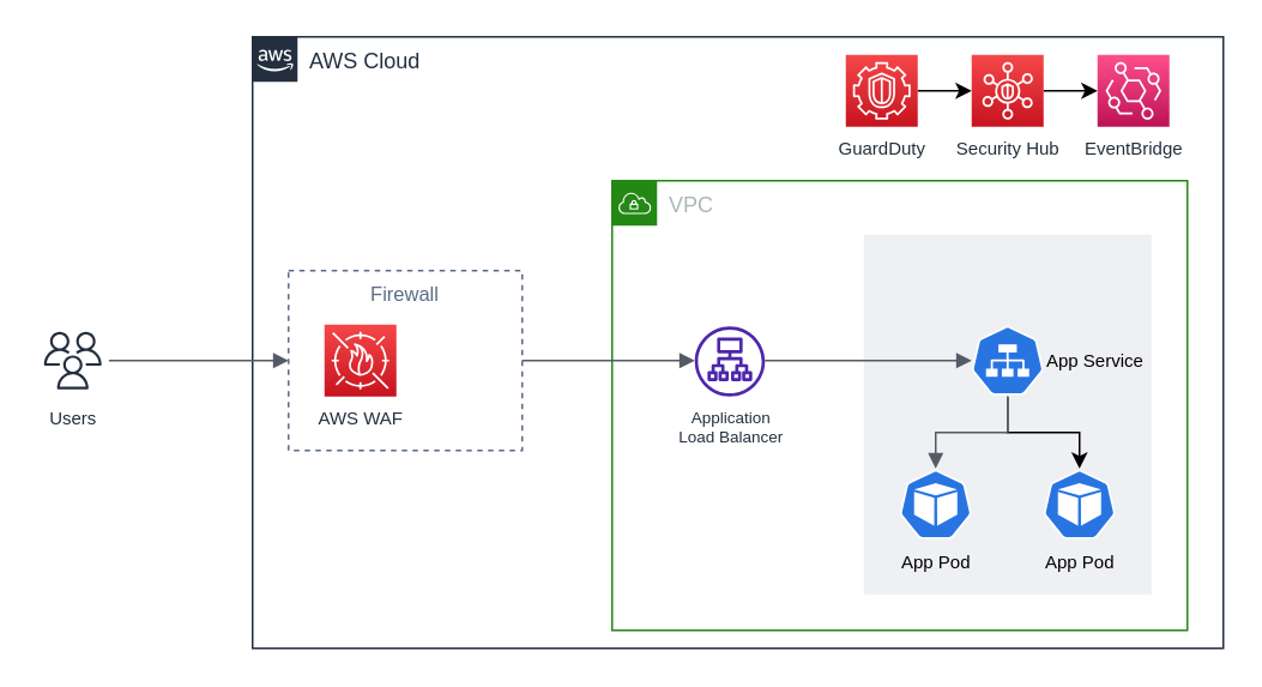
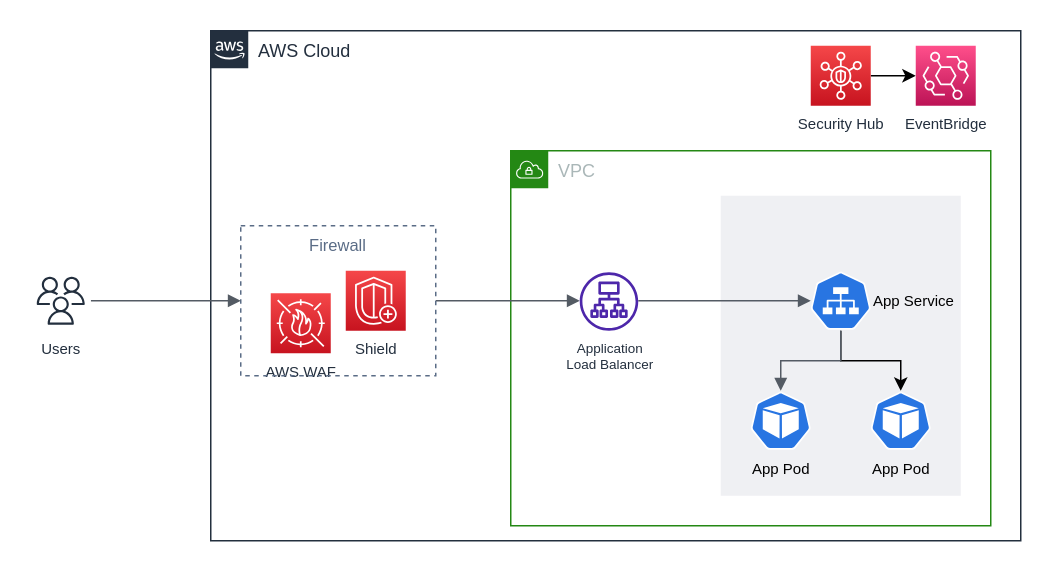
  <mxCell id="0" />
  <mxCell id="1" parent="0" />
  <mxCell id="2" value="AWS Cloud" style="points=[[0,0],[0.25,0],[0.5,0],[0.75,0],[1,0],[1,0.25],[1,0.5],[1,0.75],[1,1],[0.75,1],[0.5,1],[0.25,1],[0,1],[0,0.75],[0,0.5],[0,0.25]];outlineConnect=0;gradientColor=none;html=1;whiteSpace=wrap;fontSize=12;fontStyle=0;container=1;pointerEvents=0;collapsible=0;recursiveResize=0;shape=mxgraph.aws4.group;grIcon=mxgraph.aws4.group_aws_cloud_alt;strokeColor=#232F3E;fillColor=none;verticalAlign=top;align=left;spacingLeft=30;fontColor=#232F3E;dashed=0;" parent="1" vertex="1"><mxGeometry x="140" y="20" width="540" height="340" as="geometry" /></mxCell>
- <mxCell id="3" value="AWS WAF" style="sketch=0;points=[[0,0,0],[0.25,0,0],[0.5,0,0],[0.75,0,0],[1,0,0],[0,1,0],[0.25,1,0],[0.5,1,0],[0.75,1,0],[1,1,0],[0,0.25,0],[0,0.5,0],[0,0.75,0],[1,0.25,0],[1,0.5,0],[1,0.75,0]];outlineConnect=0;fontColor=#232F3E;gradientColor=#F54749;gradientDirection=north;fillColor=#C7131F;strokeColor=#ffffff;dashed=0;verticalLabelPosition=bottom;verticalAlign=top;align=center;html=1;fontSize=10;fontStyle=0;aspect=fixed;shape=mxgraph.aws4.resourceIcon;resIcon=mxgraph.aws4.waf;noLabel=0;labelPadding=0;" parent="2" vertex="1"><mxGeometry x="40" y="160" width="40" height="40" as="geometry" /></mxCell>
+ <mxCell id="3" value="AWS WAF" style="sketch=0;points=[[0,0,0],[0.25,0,0],[0.5,0,0],[0.75,0,0],[1,0,0],[0,1,0],[0.25,1,0],[0.5,1,0],[0.75,1,0],[1,1,0],[0,0.25,0],[0,0.5,0],[0,0.75,0],[1,0.25,0],[1,0.5,0],[1,0.75,0]];outlineConnect=0;fontColor=#232F3E;gradientColor=#F54749;gradientDirection=north;fillColor=#C7131F;strokeColor=#ffffff;dashed=0;verticalLabelPosition=bottom;verticalAlign=top;align=center;html=1;fontSize=10;fontStyle=0;aspect=fixed;shape=mxgraph.aws4.resourceIcon;resIcon=mxgraph.aws4.waf;noLabel=0;labelPadding=0;" parent="2" vertex="1"><mxGeometry x="40" y="175" width="40" height="40" as="geometry" /></mxCell>
  <mxCell id="4" value="VPC" style="points=[[0,0],[0.25,0],[0.5,0],[0.75,0],[1,0],[1,0.25],[1,0.5],[1,0.75],[1,1],[0.75,1],[0.5,1],[0.25,1],[0,1],[0,0.75],[0,0.5],[0,0.25]];outlineConnect=0;gradientColor=none;html=1;whiteSpace=wrap;fontSize=12;fontStyle=0;container=1;pointerEvents=0;collapsible=0;recursiveResize=0;shape=mxgraph.aws4.group;grIcon=mxgraph.aws4.group_vpc;strokeColor=#248814;fillColor=none;verticalAlign=top;align=left;spacingLeft=30;fontColor=#AAB7B8;dashed=0;" parent="2" vertex="1"><mxGeometry x="200" y="80" width="320" height="250" as="geometry" /></mxCell>
  <mxCell id="5" value="Application&lt;br style=&quot;font-size: 9px;&quot;&gt;Load Balancer" style="sketch=0;outlineConnect=0;fontColor=#232F3E;gradientColor=none;fillColor=#4D27AA;strokeColor=none;dashed=0;verticalLabelPosition=bottom;verticalAlign=top;align=center;html=1;fontSize=9;fontStyle=0;aspect=fixed;pointerEvents=1;shape=mxgraph.aws4.application_load_balancer;" parent="4" vertex="1"><mxGeometry x="46" y="81" width="39" height="39" as="geometry" /></mxCell>
  <mxCell id="6" value="" style="edgeStyle=orthogonalEdgeStyle;html=1;endArrow=block;elbow=vertical;startArrow=none;endFill=1;strokeColor=#545B64;rounded=0;" parent="4" target="5" edge="1"><mxGeometry width="100" relative="1" as="geometry"><mxPoint x="-50" y="100" as="sourcePoint" /><mxPoint x="40" y="100" as="targetPoint" /></mxGeometry></mxCell>
  <mxCell id="7" value="" style="fillColor=#EFF0F3;strokeColor=none;dashed=0;verticalAlign=top;fontStyle=0;fontColor=#232F3D;imageAspect=1;" parent="4" vertex="1"><mxGeometry x="140" y="30" width="160" height="200" as="geometry" /></mxCell>
  <mxCell id="8" value="App Pod" style="sketch=0;html=1;dashed=0;whitespace=wrap;fillColor=#2875E2;strokeColor=#ffffff;points=[[0.005,0.63,0],[0.1,0.2,0],[0.9,0.2,0],[0.5,0,0],[0.995,0.63,0],[0.72,0.99,0],[0.5,1,0],[0.28,0.99,0]];verticalLabelPosition=bottom;align=center;verticalAlign=top;shape=mxgraph.kubernetes.icon;prIcon=pod;fontSize=10;" parent="4" vertex="1"><mxGeometry x="160" y="160" width="40" height="40" as="geometry" /></mxCell>
  <mxCell id="9" value="App Pod" style="sketch=0;html=1;dashed=0;whitespace=wrap;fillColor=#2875E2;strokeColor=#ffffff;points=[[0.005,0.63,0],[0.1,0.2,0],[0.9,0.2,0],[0.5,0,0],[0.995,0.63,0],[0.72,0.99,0],[0.5,1,0],[0.28,0.99,0]];verticalLabelPosition=bottom;align=center;verticalAlign=top;shape=mxgraph.kubernetes.icon;prIcon=pod;fontSize=10;" parent="4" vertex="1"><mxGeometry x="240" y="160" width="40" height="40" as="geometry" /></mxCell>
  <mxCell id="10" value="" style="edgeStyle=orthogonalEdgeStyle;rounded=0;orthogonalLoop=1;jettySize=auto;html=1;fontSize=10;entryX=0.5;entryY=0;entryDx=0;entryDy=0;entryPerimeter=0;" parent="4" source="11" target="9" edge="1"><mxGeometry relative="1" as="geometry"><Array as="points"><mxPoint x="220" y="140" /><mxPoint x="260" y="140" /></Array></mxGeometry></mxCell>
  <mxCell id="11" value="App Service" style="sketch=0;html=1;dashed=0;whitespace=wrap;fillColor=#2875E2;strokeColor=#ffffff;points=[[0.005,0.63,0],[0.1,0.2,0],[0.9,0.2,0],[0.5,0,0],[0.995,0.63,0],[0.72,0.99,0],[0.5,1,0],[0.28,0.99,0]];verticalLabelPosition=middle;align=left;verticalAlign=middle;shape=mxgraph.kubernetes.icon;prIcon=svc;fontSize=10;labelPosition=right;" parent="4" vertex="1"><mxGeometry x="200" y="80" width="40" height="40" as="geometry" /></mxCell>
  <mxCell id="12" value="" style="edgeStyle=orthogonalEdgeStyle;html=1;endArrow=block;elbow=vertical;startArrow=none;endFill=1;strokeColor=#545B64;rounded=0;fontSize=10;" parent="4" source="5" edge="1"><mxGeometry width="100" relative="1" as="geometry"><mxPoint x="120" y="100" as="sourcePoint" /><mxPoint x="200" y="100" as="targetPoint" /></mxGeometry></mxCell>
  <mxCell id="13" value="" style="edgeStyle=orthogonalEdgeStyle;html=1;endArrow=block;elbow=vertical;startArrow=none;endFill=1;strokeColor=#545B64;rounded=0;fontSize=10;entryX=0.5;entryY=0;entryDx=0;entryDy=0;entryPerimeter=0;" parent="4" target="8" edge="1"><mxGeometry width="100" relative="1" as="geometry"><mxPoint x="220" y="120" as="sourcePoint" /><mxPoint x="150" y="180" as="targetPoint" /><Array as="points"><mxPoint x="220" y="140" /><mxPoint x="180" y="140" /></Array></mxGeometry></mxCell>
+ <mxCell id="14" value="Shield" style="sketch=0;points=[[0,0,0],[0.25,0,0],[0.5,0,0],[0.75,0,0],[1,0,0],[0,1,0],[0.25,1,0],[0.5,1,0],[0.75,1,0],[1,1,0],[0,0.25,0],[0,0.5,0],[0,0.75,0],[1,0.25,0],[1,0.5,0],[1,0.75,0]];outlineConnect=0;fontColor=#232F3E;gradientColor=#F54749;gradientDirection=north;fillColor=#C7131F;strokeColor=#ffffff;dashed=0;verticalLabelPosition=bottom;verticalAlign=top;align=center;html=1;fontSize=10;fontStyle=0;aspect=fixed;shape=mxgraph.aws4.resourceIcon;resIcon=mxgraph.aws4.shield;" parent="2" vertex="1"><mxGeometry x="90" y="160" width="40" height="40" as="geometry" /></mxCell>
  <mxCell id="15" value="Firewall" style="fillColor=none;strokeColor=#5A6C86;dashed=1;verticalAlign=top;fontStyle=0;fontColor=#5A6C86;fontSize=11;" parent="2" vertex="1"><mxGeometry x="20" y="130" width="130" height="100" as="geometry" /></mxCell>
- <mxCell id="16" style="edgeStyle=orthogonalEdgeStyle;rounded=0;orthogonalLoop=1;jettySize=auto;html=1;entryX=0;entryY=0.5;entryDx=0;entryDy=0;entryPerimeter=0;fontSize=10;" parent="2" source="17" target="19" edge="1"><mxGeometry relative="1" as="geometry" /></mxCell>
- <mxCell id="17" value="GuardDuty" style="sketch=0;points=[[0,0,0],[0.25,0,0],[0.5,0,0],[0.75,0,0],[1,0,0],[0,1,0],[0.25,1,0],[0.5,1,0],[0.75,1,0],[1,1,0],[0,0.25,0],[0,0.5,0],[0,0.75,0],[1,0.25,0],[1,0.5,0],[1,0.75,0]];outlineConnect=0;fontColor=#232F3E;gradientColor=#F54749;gradientDirection=north;fillColor=#C7131F;strokeColor=#ffffff;dashed=0;verticalLabelPosition=bottom;verticalAlign=top;align=center;html=1;fontSize=10;fontStyle=0;aspect=fixed;shape=mxgraph.aws4.resourceIcon;resIcon=mxgraph.aws4.guardduty;" parent="2" vertex="1"><mxGeometry x="330" y="10" width="40" height="40" as="geometry" /></mxCell>
  <mxCell id="18" style="edgeStyle=orthogonalEdgeStyle;rounded=0;orthogonalLoop=1;jettySize=auto;html=1;entryX=0;entryY=0.5;entryDx=0;entryDy=0;entryPerimeter=0;fontSize=10;" parent="2" source="19" target="20" edge="1"><mxGeometry relative="1" as="geometry" /></mxCell>
  <mxCell id="19" value="Security Hub" style="sketch=0;points=[[0,0,0],[0.25,0,0],[0.5,0,0],[0.75,0,0],[1,0,0],[0,1,0],[0.25,1,0],[0.5,1,0],[0.75,1,0],[1,1,0],[0,0.25,0],[0,0.5,0],[0,0.75,0],[1,0.25,0],[1,0.5,0],[1,0.75,0]];outlineConnect=0;fontColor=#232F3E;gradientColor=#F54749;gradientDirection=north;fillColor=#C7131F;strokeColor=#ffffff;dashed=0;verticalLabelPosition=bottom;verticalAlign=top;align=center;html=1;fontSize=10;fontStyle=0;aspect=fixed;shape=mxgraph.aws4.resourceIcon;resIcon=mxgraph.aws4.security_hub;" parent="2" vertex="1"><mxGeometry x="400" y="10" width="40" height="40" as="geometry" /></mxCell>
  <mxCell id="20" value="EventBridge" style="sketch=0;points=[[0,0,0],[0.25,0,0],[0.5,0,0],[0.75,0,0],[1,0,0],[0,1,0],[0.25,1,0],[0.5,1,0],[0.75,1,0],[1,1,0],[0,0.25,0],[0,0.5,0],[0,0.75,0],[1,0.25,0],[1,0.5,0],[1,0.75,0]];outlineConnect=0;fontColor=#232F3E;gradientColor=#FF4F8B;gradientDirection=north;fillColor=#BC1356;strokeColor=#ffffff;dashed=0;verticalLabelPosition=bottom;verticalAlign=top;align=center;html=1;fontSize=10;fontStyle=0;aspect=fixed;shape=mxgraph.aws4.resourceIcon;resIcon=mxgraph.aws4.eventbridge;" parent="2" vertex="1"><mxGeometry x="470" y="10" width="40" height="40" as="geometry" /></mxCell>
  <mxCell id="21" value="" style="edgeStyle=orthogonalEdgeStyle;html=1;endArrow=block;elbow=vertical;startArrow=none;endFill=1;strokeColor=#545B64;rounded=0;" parent="1" edge="1"><mxGeometry width="100" relative="1" as="geometry"><mxPoint x="60" y="200" as="sourcePoint" /><mxPoint x="160" y="200" as="targetPoint" /></mxGeometry></mxCell>
  <mxCell id="22" value="Users" style="sketch=0;outlineConnect=0;fontColor=#232F3E;gradientColor=none;strokeColor=#232F3E;fillColor=#ffffff;dashed=0;verticalLabelPosition=bottom;verticalAlign=top;align=center;html=1;fontSize=10;fontStyle=0;aspect=fixed;shape=mxgraph.aws4.resourceIcon;resIcon=mxgraph.aws4.users;" parent="1" vertex="1"><mxGeometry x="20" y="180" width="40" height="40" as="geometry" /></mxCell>
